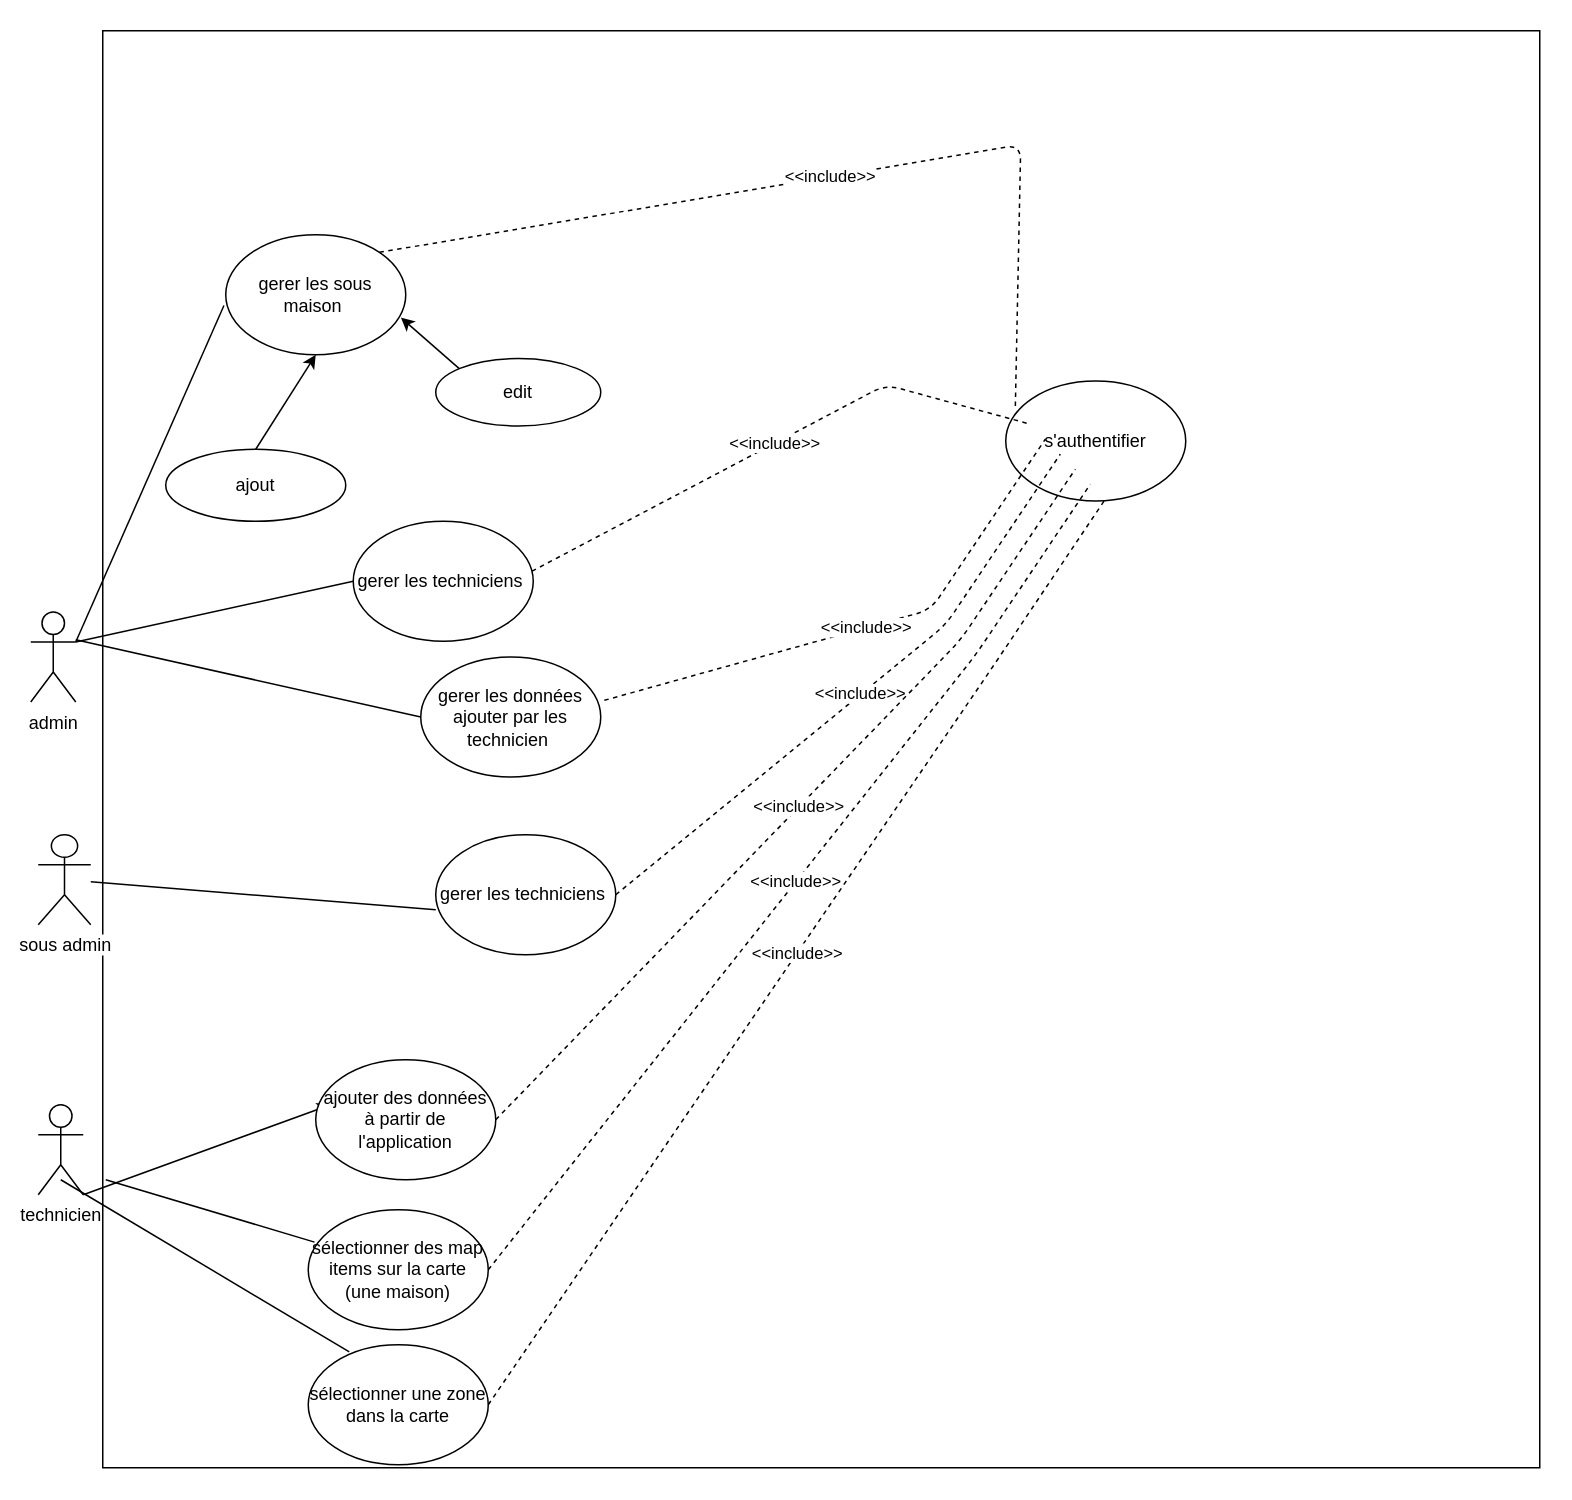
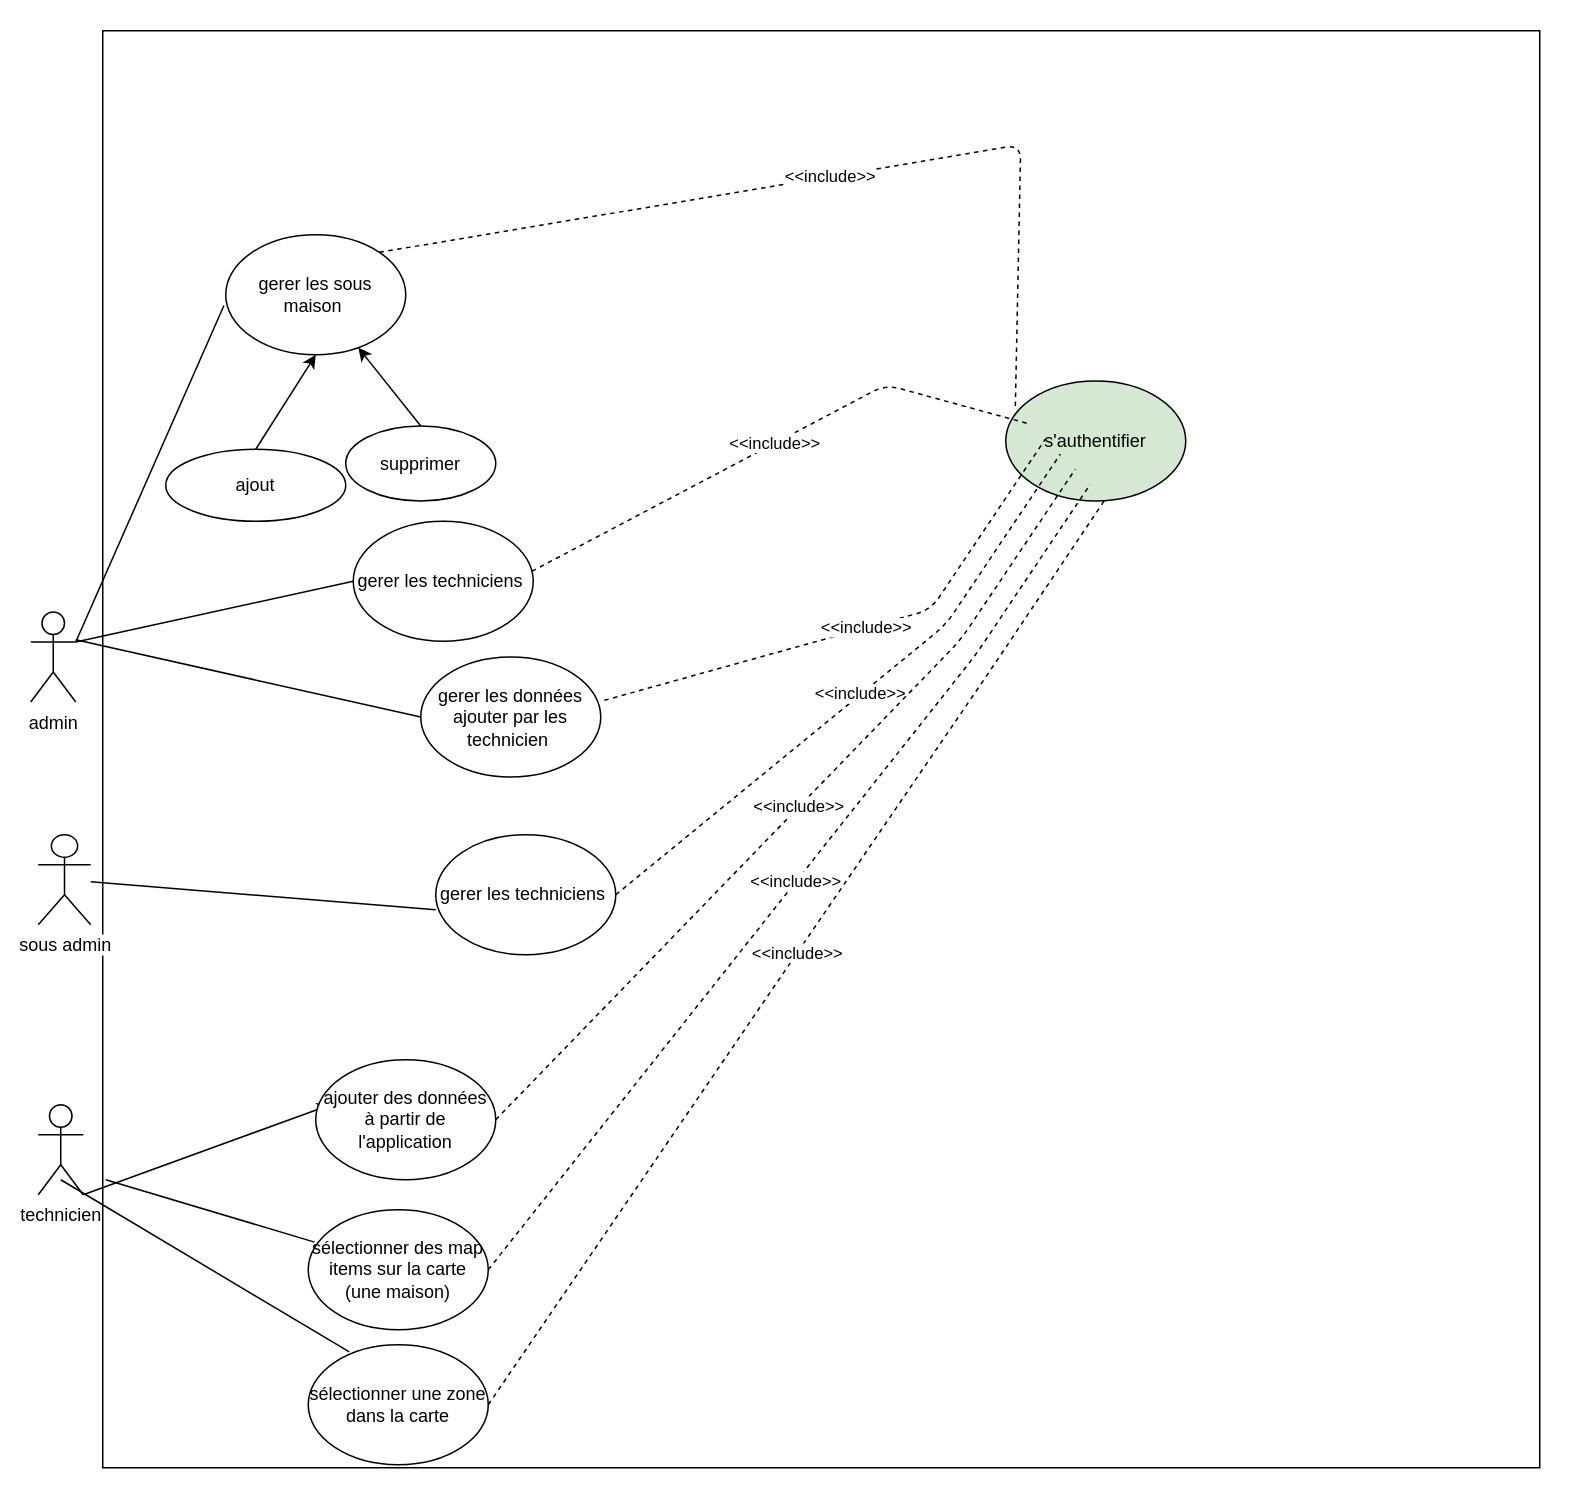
  <mxCell id="0" />
  <mxCell id="1" parent="0" />
  <mxCell id="2" value="" style="whiteSpace=wrap;html=1;aspect=fixed;" parent="1" vertex="1"><mxGeometry x="68" y="20" width="958" height="958" as="geometry" /></mxCell>
  <mxCell id="3" value="admin" style="shape=umlActor;verticalLabelPosition=bottom;labelBackgroundColor=#ffffff;verticalAlign=top;html=1;outlineConnect=0;" parent="1" vertex="1"><mxGeometry x="20" y="407.5" width="30" height="60" as="geometry" /></mxCell>
  <mxCell id="4" value="technicien" style="shape=umlActor;verticalLabelPosition=bottom;labelBackgroundColor=#ffffff;verticalAlign=top;html=1;outlineConnect=0;" parent="1" vertex="1"><mxGeometry x="25" y="736" width="30" height="60" as="geometry" /></mxCell>
  <mxCell id="5" value="" style="endArrow=none;html=1;exitX=1;exitY=0.333;exitDx=0;exitDy=0;exitPerimeter=0;entryX=-0.01;entryY=0.59;entryDx=0;entryDy=0;entryPerimeter=0;" parent="1" source="3" target="6" edge="1"><mxGeometry width="50" height="50" relative="1" as="geometry"><mxPoint x="100" y="166" as="sourcePoint" /><mxPoint x="290" y="166" as="targetPoint" /></mxGeometry></mxCell>
  <mxCell id="6" value="gerer les sous maison&amp;nbsp;" style="ellipse;whiteSpace=wrap;html=1;" parent="1" vertex="1"><mxGeometry x="150" y="156" width="120" height="80" as="geometry" /></mxCell>
  <mxCell id="7" value="" style="endArrow=classic;html=1;entryX=0.5;entryY=1;entryDx=0;entryDy=0;exitX=0.5;exitY=0;exitDx=0;exitDy=0;" parent="1" source="10" target="6" edge="1"><mxGeometry width="50" height="50" relative="1" as="geometry"><mxPoint x="220" y="246" as="sourcePoint" /><mxPoint x="260" y="196" as="targetPoint" /><Array as="points" /></mxGeometry></mxCell>
- <mxCell id="9" value="" style="endArrow=classic;html=1;strokeColor=#000000;entryX=0.973;entryY=0.69;entryDx=0;entryDy=0;entryPerimeter=0;exitX=0;exitY=0;exitDx=0;exitDy=0;" parent="1" source="12" target="6" edge="1"><mxGeometry width="50" height="50" relative="1" as="geometry"><mxPoint x="378" y="246" as="sourcePoint" /><mxPoint x="341" y="186" as="targetPoint" /></mxGeometry></mxCell>
+ <mxCell id="8" value="" style="endArrow=classic;html=1;strokeColor=#000000;exitX=0.5;exitY=0;exitDx=0;exitDy=0;" parent="1" source="11" target="6" edge="1"><mxGeometry width="50" height="50" relative="1" as="geometry"><mxPoint x="299" y="248" as="sourcePoint" /><mxPoint x="300" y="206" as="targetPoint" /></mxGeometry></mxCell>
  <mxCell id="10" value="ajout" style="ellipse;whiteSpace=wrap;html=1;" parent="1" vertex="1"><mxGeometry x="110" y="299" width="120" height="48" as="geometry" /></mxCell>
- <mxCell id="12" value="edit" style="ellipse;whiteSpace=wrap;html=1;" parent="1" vertex="1"><mxGeometry x="290" y="238.5" width="110" height="45" as="geometry" /></mxCell>
- <mxCell id="13" value="s'authentifier" style="ellipse;whiteSpace=wrap;html=1;" parent="1" vertex="1"><mxGeometry x="670" y="253.5" width="120" height="80" as="geometry" /></mxCell>
+ <mxCell id="11" value="supprimer" style="ellipse;whiteSpace=wrap;html=1;" parent="1" vertex="1"><mxGeometry x="230" y="283.5" width="100" height="50" as="geometry" /></mxCell>
+ <mxCell id="13" value="s'authentifier" style="ellipse;whiteSpace=wrap;html=1;fillColor=#d5e8d4;" parent="1" vertex="1"><mxGeometry x="670" y="253.5" width="120" height="80" as="geometry" /></mxCell>
  <mxCell id="14" value="&amp;lt;&amp;lt;include&amp;gt;&amp;gt;" style="endArrow=none;dashed=1;html=1;strokeColor=#000000;exitX=1;exitY=0;exitDx=0;exitDy=0;entryX=0.053;entryY=0.235;entryDx=0;entryDy=0;entryPerimeter=0;" parent="1" source="6" target="13" edge="1"><mxGeometry width="50" height="50" relative="1" as="geometry"><mxPoint x="530" y="316" as="sourcePoint" /><mxPoint x="580" y="266" as="targetPoint" /><Array as="points"><mxPoint x="680" y="96" /></Array></mxGeometry></mxCell>
  <mxCell id="15" value="" style="endArrow=classic;html=1;strokeColor=#000000;exitX=1;exitY=1;exitDx=0;exitDy=0;exitPerimeter=0;entryX=0.083;entryY=0.375;entryDx=0;entryDy=0;entryPerimeter=0;" parent="1" source="4" target="16" edge="1"><mxGeometry width="50" height="50" relative="1" as="geometry"><mxPoint x="105" y="476" as="sourcePoint" /><mxPoint x="255" y="456" as="targetPoint" /></mxGeometry></mxCell>
  <mxCell id="16" value="ajouter des données à partir de l'application" style="ellipse;whiteSpace=wrap;html=1;" parent="1" vertex="1"><mxGeometry x="210" y="706" width="120" height="80" as="geometry" /></mxCell>
  <mxCell id="17" value="gerer les techniciens&amp;nbsp;" style="ellipse;whiteSpace=wrap;html=1;" parent="1" vertex="1"><mxGeometry x="235" y="347" width="120" height="80" as="geometry" /></mxCell>
  <mxCell id="18" value="sélectionner des map items sur la carte (une maison)" style="ellipse;whiteSpace=wrap;html=1;" parent="1" vertex="1"><mxGeometry x="205" y="806" width="120" height="80" as="geometry" /></mxCell>
  <mxCell id="19" value="" style="endArrow=none;html=1;strokeColor=#000000;entryX=0.035;entryY=0.27;entryDx=0;entryDy=0;entryPerimeter=0;exitX=1;exitY=1;exitDx=0;exitDy=0;exitPerimeter=0;" parent="1" target="18" edge="1"><mxGeometry width="50" height="50" relative="1" as="geometry"><mxPoint x="70" y="786" as="sourcePoint" /><mxPoint x="100" y="956" as="targetPoint" /></mxGeometry></mxCell>
  <mxCell id="20" value="sélectionner une zone dans la carte" style="ellipse;whiteSpace=wrap;html=1;" parent="1" vertex="1"><mxGeometry x="205" y="896" width="120" height="80" as="geometry" /></mxCell>
  <mxCell id="21" value="" style="endArrow=none;html=1;strokeColor=#000000;exitX=0;exitY=1;exitDx=0;exitDy=0;exitPerimeter=0;entryX=0.228;entryY=0.06;entryDx=0;entryDy=0;entryPerimeter=0;" parent="1" target="20" edge="1"><mxGeometry width="50" height="50" relative="1" as="geometry"><mxPoint y="786" as="sourcePoint" x="40" /><mxPoint x="100" y="996" as="targetPoint" /></mxGeometry></mxCell>
  <mxCell id="22" value="" style="endArrow=none;html=1;exitX=1;exitY=0.333;exitDx=0;exitDy=0;exitPerimeter=0;entryX=0;entryY=0.5;entryDx=0;entryDy=0;" parent="1" source="3" target="17" edge="1"><mxGeometry width="50" height="50" relative="1" as="geometry"><mxPoint x="60" y="367.5" as="sourcePoint" /><mxPoint x="158.8" y="213.2" as="targetPoint" /></mxGeometry></mxCell>
  <mxCell id="23" value="&amp;lt;&amp;lt;include&amp;gt;&amp;gt;" style="endArrow=none;dashed=1;html=1;strokeColor=#000000;exitX=0.993;exitY=0.416;exitDx=0;exitDy=0;entryX=0.053;entryY=0.235;entryDx=0;entryDy=0;entryPerimeter=0;exitPerimeter=0;" parent="1" source="17" edge="1"><mxGeometry width="50" height="50" relative="1" as="geometry"><mxPoint x="262.426" y="177.716" as="sourcePoint" /><mxPoint x="686.36" y="282.3" as="targetPoint" /><Array as="points"><mxPoint x="590" y="256" /></Array></mxGeometry></mxCell>
  <mxCell id="24" value="" style="endArrow=none;html=1;entryX=0;entryY=0.5;entryDx=0;entryDy=0;" parent="1" target="25" edge="1"><mxGeometry width="50" height="50" relative="1" as="geometry"><mxPoint x="50" y="426" as="sourcePoint" /><mxPoint x="180" y="646" as="targetPoint" /></mxGeometry></mxCell>
  <mxCell id="25" value="gerer les données ajouter par les technicien&amp;nbsp;" style="ellipse;whiteSpace=wrap;html=1;" parent="1" vertex="1"><mxGeometry x="280" y="437.5" width="120" height="80" as="geometry" /></mxCell>
  <mxCell id="26" value="&amp;lt;&amp;lt;include&amp;gt;&amp;gt;" style="endArrow=none;dashed=1;html=1;strokeColor=#000000;exitX=1.02;exitY=0.361;exitDx=0;exitDy=0;entryX=0.053;entryY=0.235;entryDx=0;entryDy=0;entryPerimeter=0;exitPerimeter=0;" parent="1" source="25" edge="1"><mxGeometry width="50" height="50" relative="1" as="geometry"><mxPoint x="364.16" y="390.28" as="sourcePoint" /><mxPoint x="696.36" y="292.3" as="targetPoint" /><Array as="points"><mxPoint x="620" y="406" /></Array></mxGeometry></mxCell>
  <mxCell id="27" value="sous admin" style="shape=umlActor;verticalLabelPosition=bottom;labelBackgroundColor=#ffffff;verticalAlign=top;html=1;outlineConnect=0;" parent="1" vertex="1"><mxGeometry x="25" y="556" width="35" height="60" as="geometry" /></mxCell>
  <mxCell id="28" value="" style="endArrow=none;html=1;" parent="1" source="27" edge="1"><mxGeometry width="50" height="50" relative="1" as="geometry"><mxPoint x="60" y="437.5" as="sourcePoint" /><mxPoint x="290" y="606" as="targetPoint" /></mxGeometry></mxCell>
  <mxCell id="29" value="gerer les techniciens&amp;nbsp;" style="ellipse;whiteSpace=wrap;html=1;" parent="1" vertex="1"><mxGeometry x="290" y="556" width="120" height="80" as="geometry" /></mxCell>
  <mxCell id="30" value="&amp;lt;&amp;lt;include&amp;gt;&amp;gt;" style="endArrow=none;dashed=1;html=1;strokeColor=#000000;exitX=1;exitY=0.5;exitDx=0;exitDy=0;entryX=0.053;entryY=0.235;entryDx=0;entryDy=0;entryPerimeter=0;" parent="1" source="29" edge="1"><mxGeometry width="50" height="50" relative="1" as="geometry"><mxPoint x="412.4" y="476.38" as="sourcePoint" /><mxPoint x="706.36" y="302.3" as="targetPoint" /><Array as="points"><mxPoint x="630" y="416" /></Array></mxGeometry></mxCell>
  <mxCell id="31" value="&amp;lt;&amp;lt;include&amp;gt;&amp;gt;" style="endArrow=none;dashed=1;html=1;strokeColor=#000000;exitX=1;exitY=0.5;exitDx=0;exitDy=0;entryX=0.053;entryY=0.235;entryDx=0;entryDy=0;entryPerimeter=0;" parent="1" source="16" edge="1"><mxGeometry width="50" height="50" relative="1" as="geometry"><mxPoint x="420" y="606" as="sourcePoint" /><mxPoint x="716.36" y="312.3" as="targetPoint" /><Array as="points"><mxPoint x="640" y="426" /></Array></mxGeometry></mxCell>
  <mxCell id="32" value="&amp;lt;&amp;lt;include&amp;gt;&amp;gt;" style="endArrow=none;dashed=1;html=1;strokeColor=#000000;exitX=1;exitY=0.5;exitDx=0;exitDy=0;entryX=0.053;entryY=0.235;entryDx=0;entryDy=0;entryPerimeter=0;" parent="1" source="18" edge="1"><mxGeometry width="50" height="50" relative="1" as="geometry"><mxPoint x="340" y="756" as="sourcePoint" /><mxPoint x="726.36" y="322.3" as="targetPoint" /><Array as="points"><mxPoint x="650" y="436" /></Array></mxGeometry></mxCell>
  <mxCell id="33" value="&amp;lt;&amp;lt;include&amp;gt;&amp;gt;" style="endArrow=none;dashed=1;html=1;strokeColor=#000000;exitX=1;exitY=0.5;exitDx=0;exitDy=0;entryX=0.053;entryY=0.235;entryDx=0;entryDy=0;entryPerimeter=0;" parent="1" source="20" edge="1"><mxGeometry width="50" height="50" relative="1" as="geometry"><mxPoint x="335" y="856" as="sourcePoint" /><mxPoint x="736.36" y="332.3" as="targetPoint" /><Array as="points"><mxPoint x="660" y="446" /></Array></mxGeometry></mxCell>
